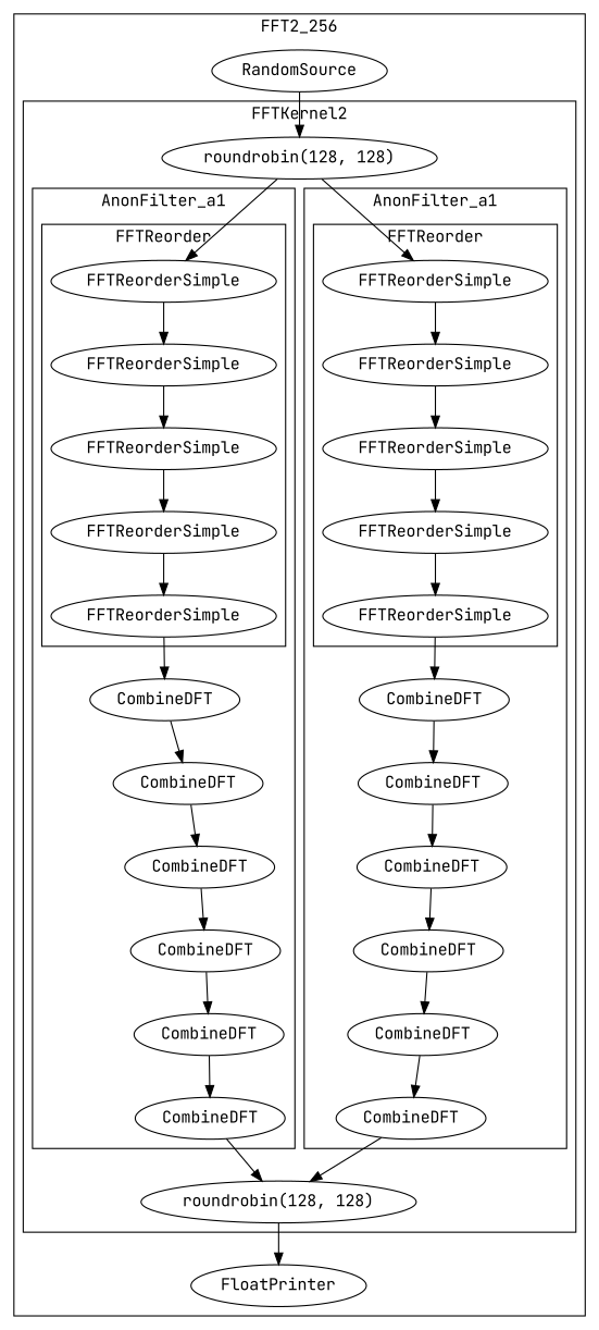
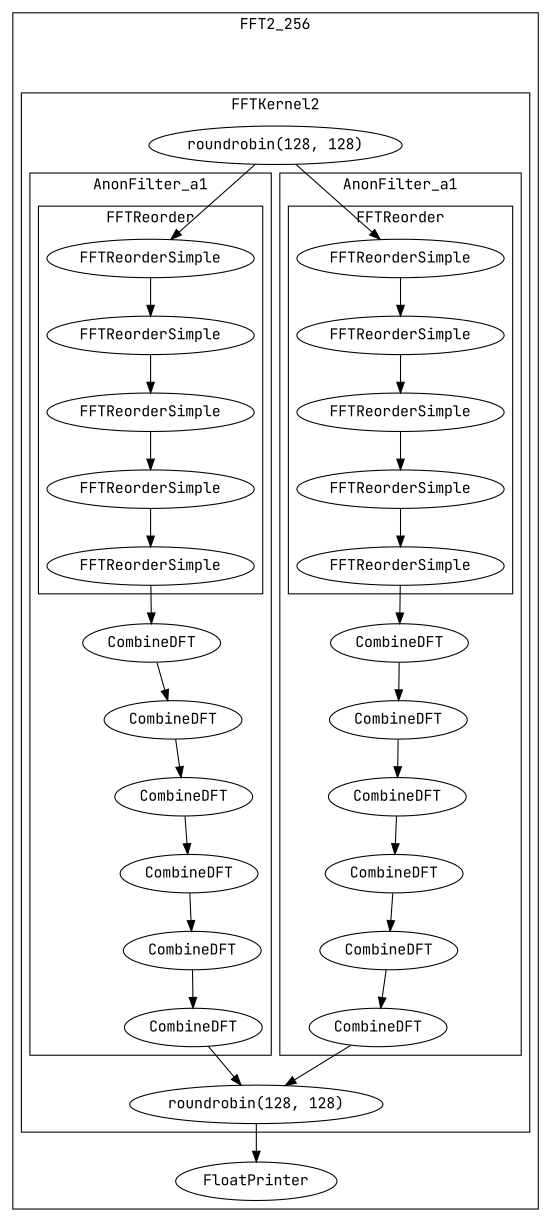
  digraph {
    fontname="JetBrains Mono"
    node [fontname="JetBrains Mono"]
    edge [fontname="JetBrains Mono"]
    n1 [label=FFTReorderSimple]
    n2 [label=FFTReorderSimple]
    n3 [label=FFTReorderSimple]
    n4 [label=FFTReorderSimple]
    n5 [label=FFTReorderSimple]
    n6 [label=CombineDFT]
    n7 [label=CombineDFT]
    n8 [label=CombineDFT]
    n9 [label=CombineDFT]
    n10 [label=CombineDFT]
    n11 [label=CombineDFT]
    n12 [label=FFTReorderSimple]
    n13 [label=FFTReorderSimple]
    n14 [label=FFTReorderSimple]
    n15 [label=FFTReorderSimple]
    n16 [label=FFTReorderSimple]
    n17 [label=CombineDFT]
    n18 [label=CombineDFT]
    n19 [label=CombineDFT]
    n20 [label=CombineDFT]
    n21 [label=CombineDFT]
    n22 [label=CombineDFT]
    n23 [label="roundrobin(128, 128)"]
    n24 [label="roundrobin(128, 128)"]
-   n25 [label=RandomSource]
    n26 [label=FloatPrinter]
    subgraph cluster_1 {
      label=FFT2_256
-     n25
      n26
      subgraph cluster_2 {
        label=FFTKernel2
        n23
        n24
        subgraph cluster_3 {
          label=AnonFilter_a1
          n6
          n7
          n8
          n9
          n10
          n11
          subgraph cluster_4 {
            label=FFTReorder
            n1
            n2
            n3
            n4
            n5
          }
        }
        subgraph cluster_5 {
          label=AnonFilter_a1
          n17
          n18
          n19
          n20
          n21
          n22
          subgraph cluster_6 {
            label=FFTReorder
            n12
            n13
            n14
            n15
            n16
          }
        }
      }
    }
    n1 -> n6
    n2 -> n3
    n3 -> n4
    n4 -> n5
    n5 -> n1
    n6 -> n7
    n7 -> n8
    n8 -> n9
    n9 -> n10
    n10 -> n11
    n11 -> n24
    n12 -> n17
    n13 -> n14
    n14 -> n15
    n15 -> n16
    n16 -> n12
    n17 -> n18
    n18 -> n19
    n19 -> n20
    n20 -> n21
    n21 -> n22
    n22 -> n24
    n23 -> n2
    n23 -> n13
    n24 -> n26
-   n25 -> n23
  }
